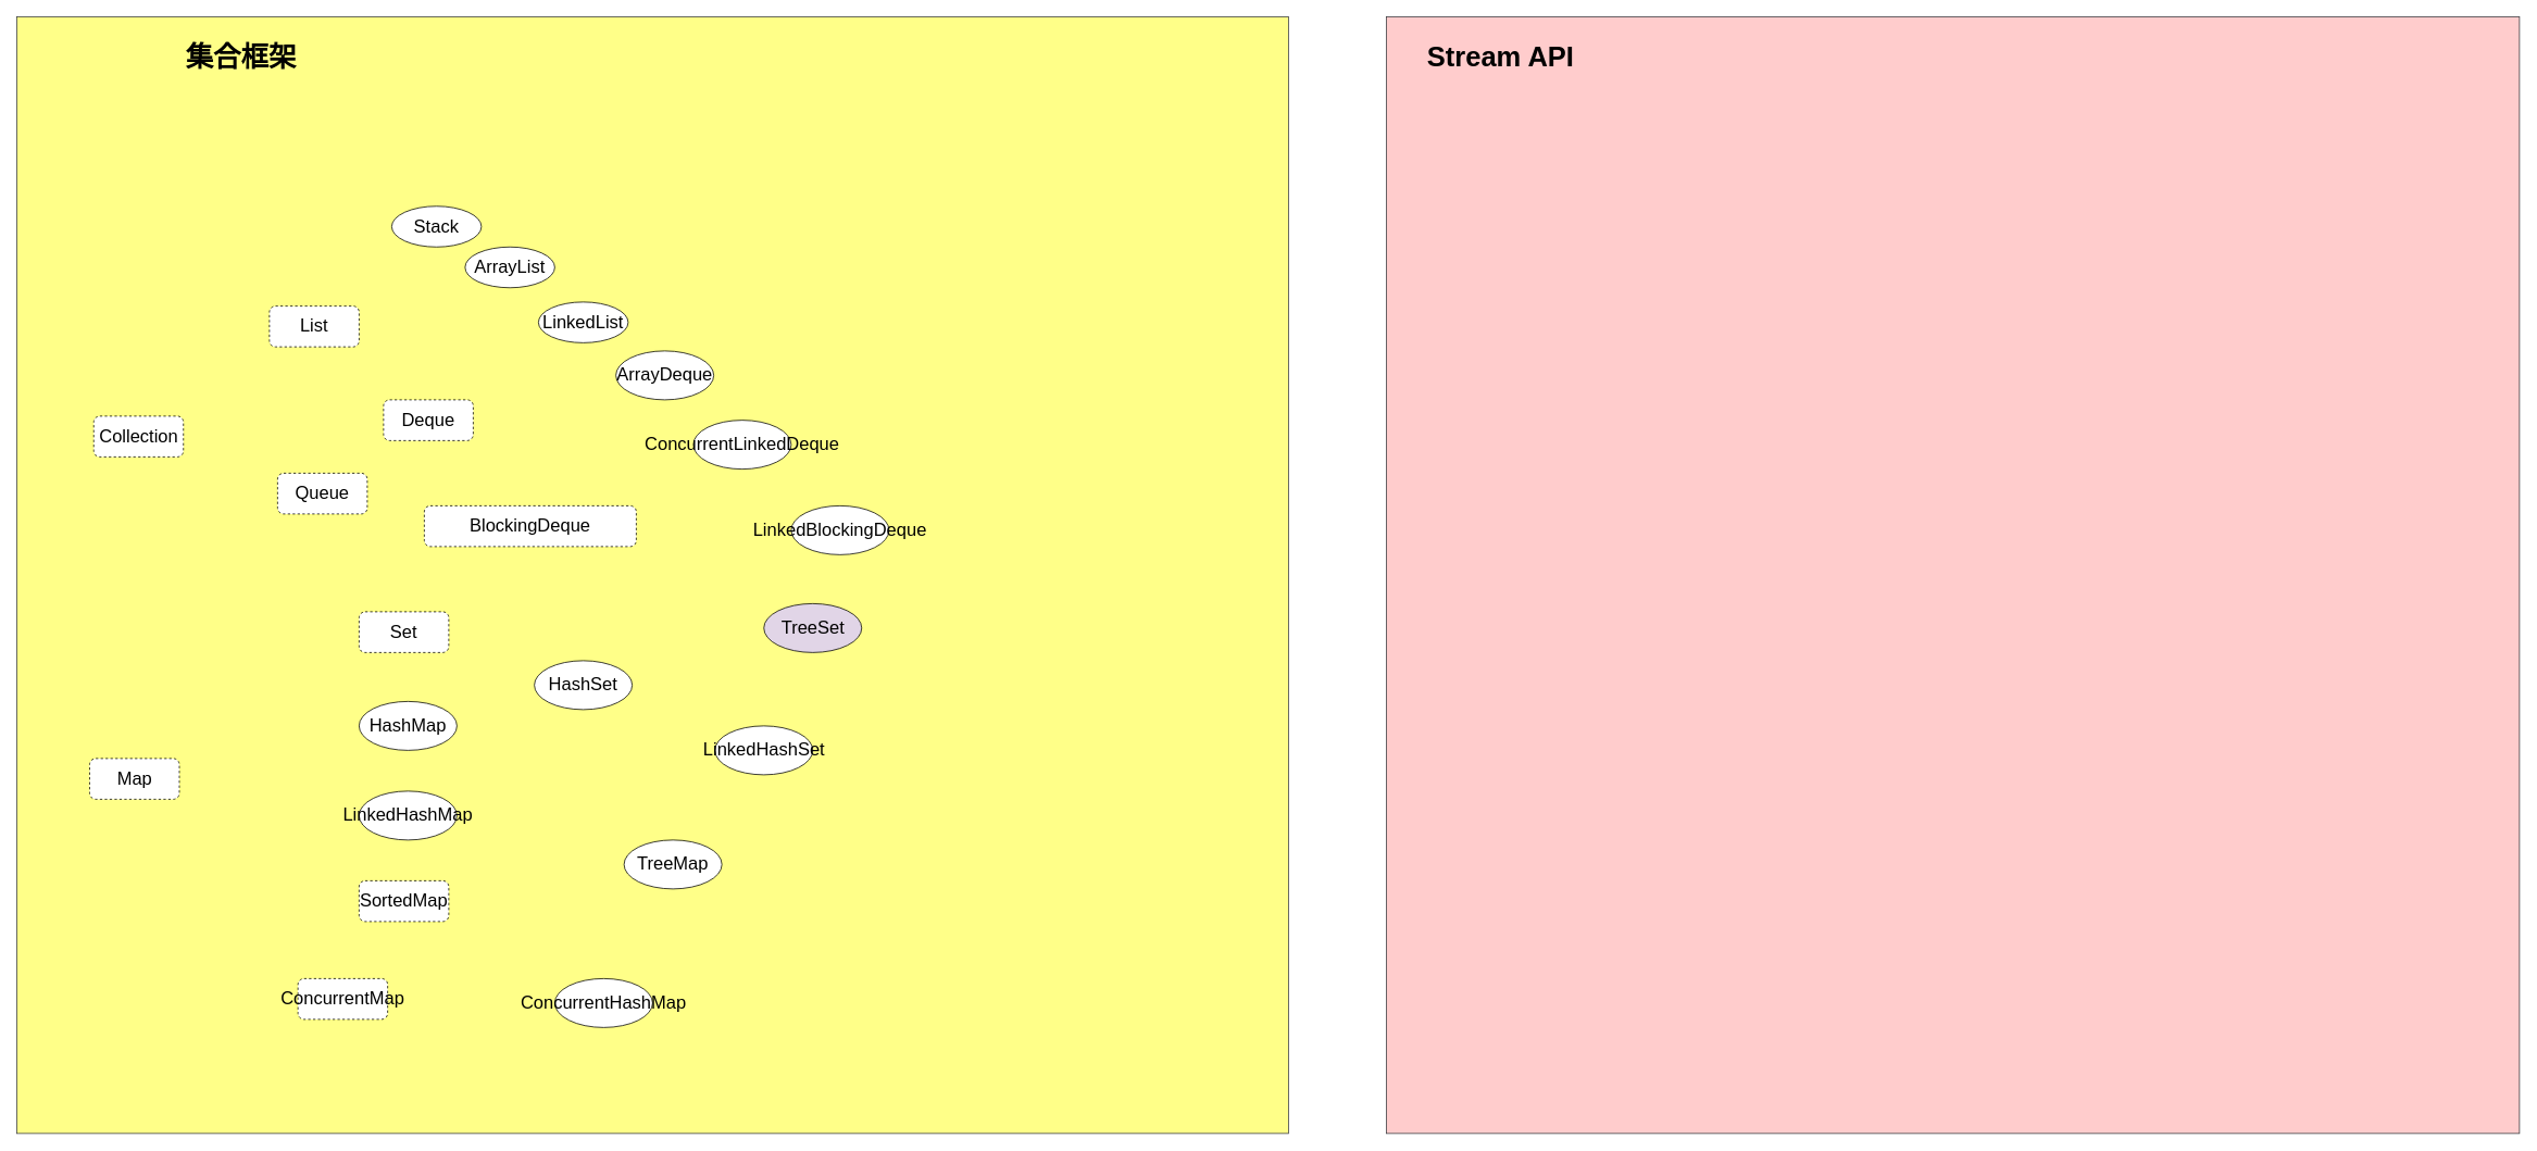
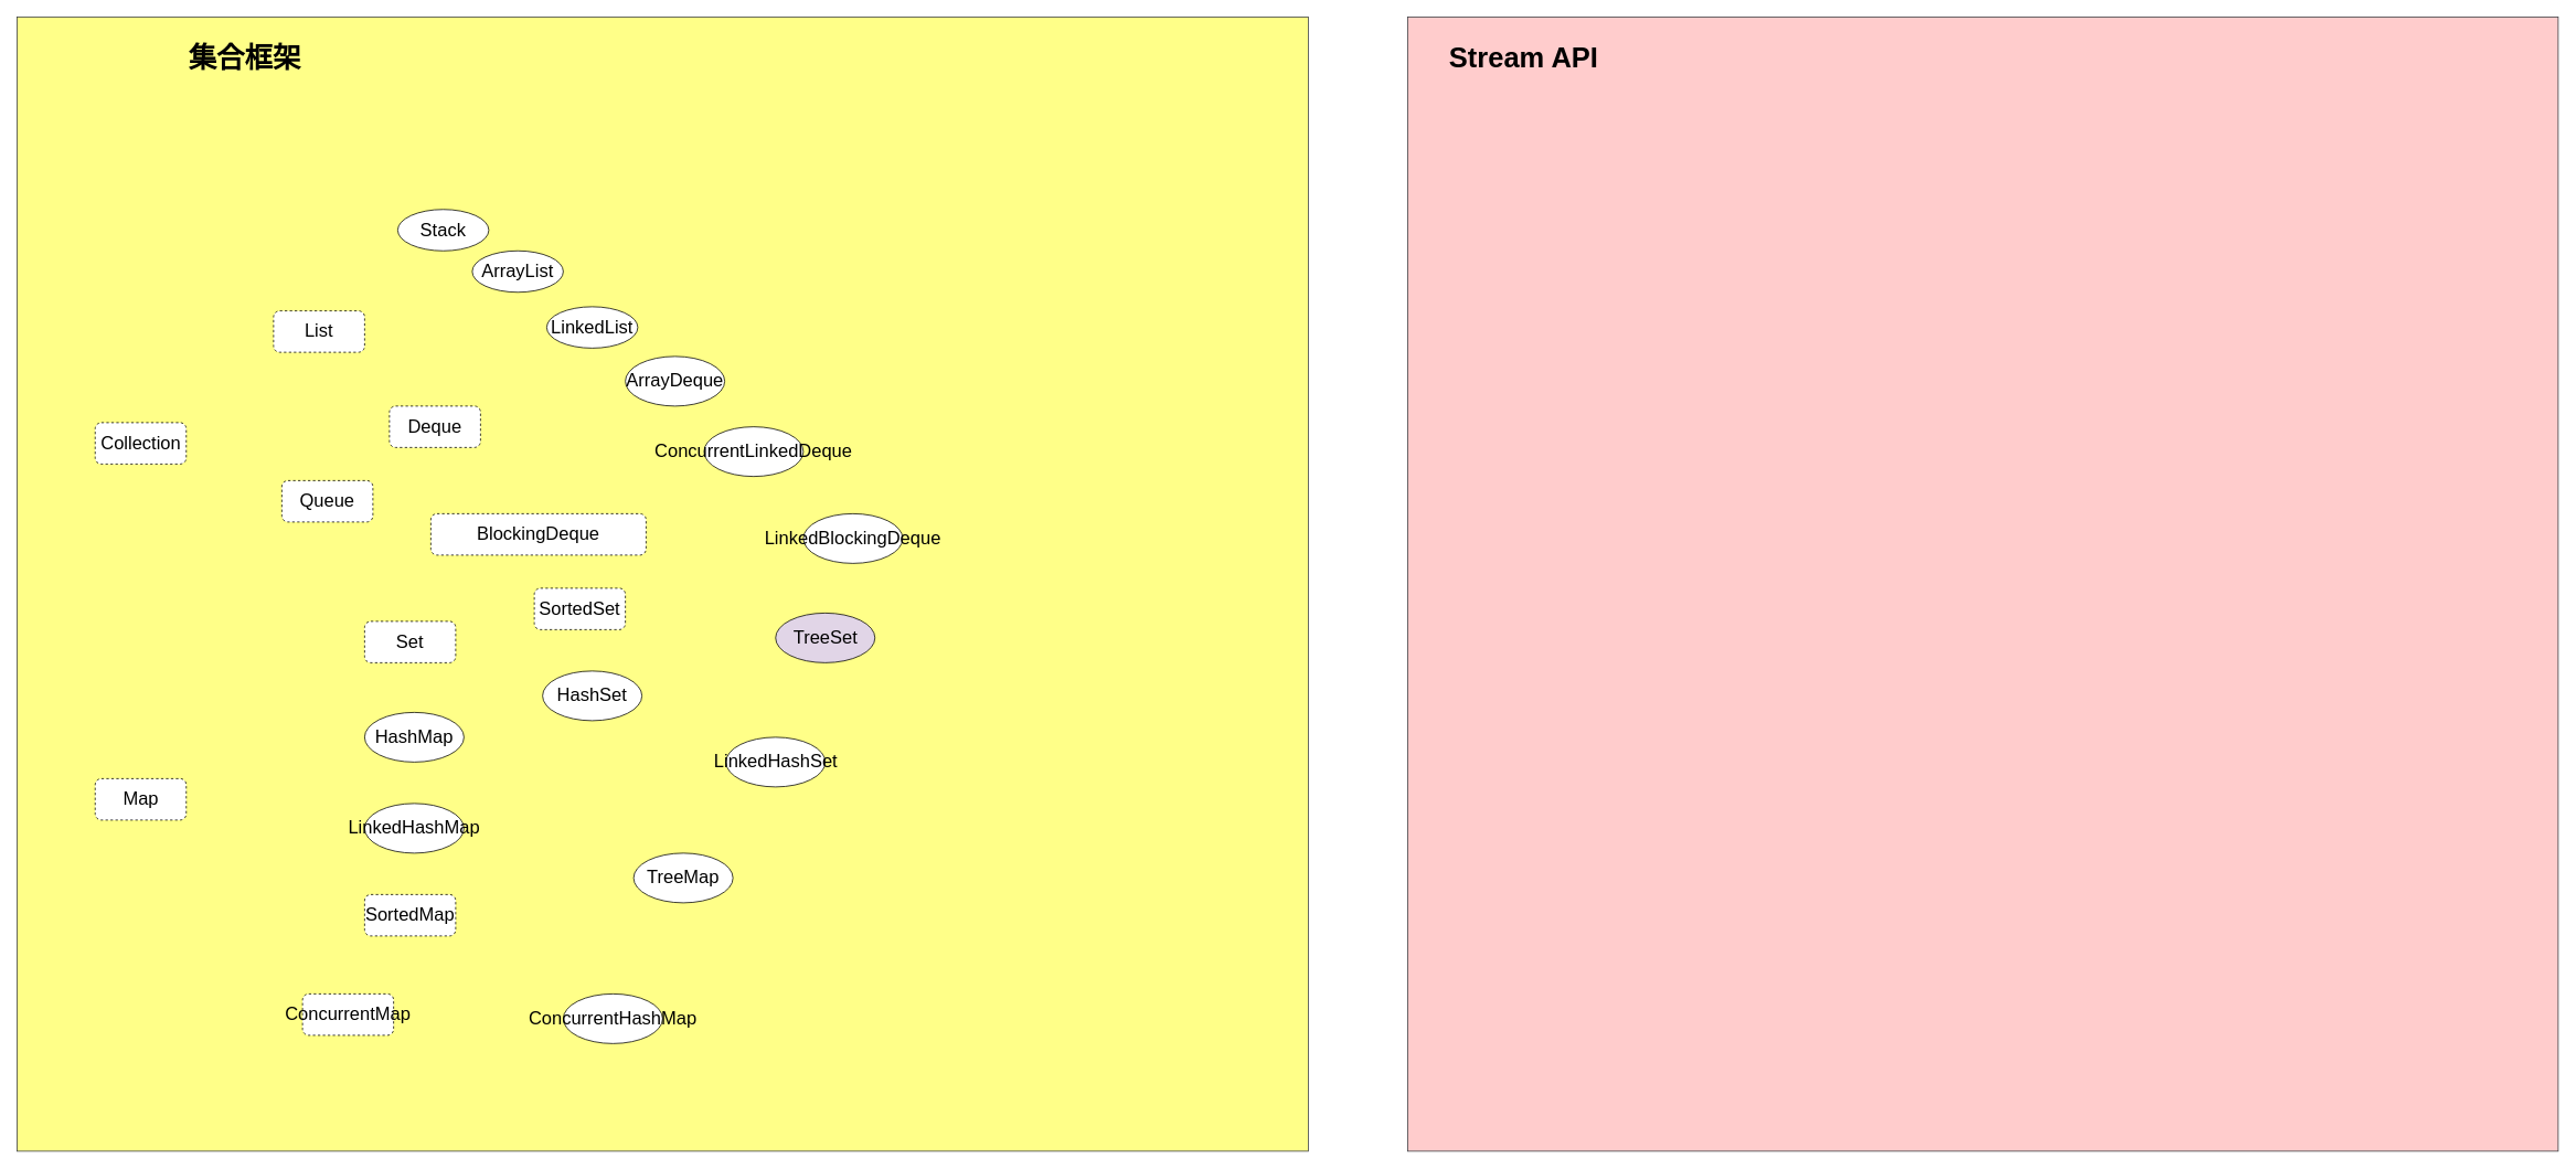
  <mxCell id="0" />
  <mxCell id="1" parent="0" />
  <mxCell id="2" value="" style="rounded=0;whiteSpace=wrap;html=1;fontSize=22;fillColor=#ffff88;strokeColor=#36393d;" vertex="1" parent="1"><mxGeometry x="20" y="20" width="1560" height="1370" as="geometry" /></mxCell>
  <mxCell id="3" value="Collection" style="rounded=1;whiteSpace=wrap;html=1;strokeWidth=1;fontSize=22;fontColor=#000000;shadow=0;dashed=1;" vertex="1" parent="1"><mxGeometry x="114.5" y="510" width="110" height="50" as="geometry" /></mxCell>
  <mxCell id="4" value="List" style="rounded=1;whiteSpace=wrap;html=1;strokeWidth=1;fontSize=22;fontColor=#000000;dashed=1;" vertex="1" parent="1"><mxGeometry x="330" y="375" width="110" height="50" as="geometry" /></mxCell>
  <mxCell id="5" value="Queue" style="rounded=1;whiteSpace=wrap;html=1;strokeWidth=1;fontSize=22;fontColor=#000000;dashed=1;" vertex="1" parent="1"><mxGeometry x="340" y="580" width="110" height="50" as="geometry" /></mxCell>
  <mxCell id="6" value="Set" style="rounded=1;whiteSpace=wrap;html=1;strokeWidth=1;fontSize=22;fontColor=#000000;dashed=1;" vertex="1" parent="1"><mxGeometry x="440" y="750" width="110" height="50" as="geometry" /></mxCell>
- <mxCell id="7" value="Map" style="rounded=1;whiteSpace=wrap;html=1;strokeWidth=1;fontSize=22;fontColor=#000000;dashed=1;" vertex="1" parent="1"><mxGeometry x="109.5" y="930" width="110" height="50" as="geometry" /></mxCell>
+ <mxCell id="7" value="Map" style="rounded=1;whiteSpace=wrap;html=1;strokeWidth=1;fontSize=22;fontColor=#000000;dashed=1;" vertex="1" parent="1"><mxGeometry x="114.5" y="940" width="110" height="50" as="geometry" /></mxCell>
  <mxCell id="8" value="BlockingDeque" style="rounded=1;whiteSpace=wrap;html=1;strokeWidth=1;fontSize=22;fontColor=#000000;dashed=1;" vertex="1" parent="1"><mxGeometry x="520" y="620" width="260" height="50" as="geometry" /></mxCell>
  <mxCell id="9" value="Stack" style="ellipse;whiteSpace=wrap;html=1;rounded=1;shadow=0;strokeWidth=1;fontSize=22;fontColor=#000000;" vertex="1" parent="1"><mxGeometry x="480" y="252.5" width="110" height="50" as="geometry" /></mxCell>
  <mxCell id="10" value="ArrayList" style="ellipse;whiteSpace=wrap;html=1;rounded=1;shadow=0;strokeWidth=1;fontSize=22;fontColor=#000000;" vertex="1" parent="1"><mxGeometry x="570" y="302.5" width="110" height="50" as="geometry" /></mxCell>
  <mxCell id="11" value="LinkedList" style="ellipse;whiteSpace=wrap;html=1;rounded=1;shadow=0;strokeWidth=1;fontSize=22;fontColor=#000000;" vertex="1" parent="1"><mxGeometry x="660" y="370" width="110" height="50" as="geometry" /></mxCell>
  <mxCell id="12" value="ArrayDeque" style="ellipse;whiteSpace=wrap;html=1;rounded=1;shadow=0;strokeWidth=1;fontSize=22;fontColor=#000000;" vertex="1" parent="1"><mxGeometry x="755" y="430" width="120" height="60" as="geometry" /></mxCell>
  <mxCell id="13" value="ConcurrentLinkedDeque" style="ellipse;whiteSpace=wrap;html=1;rounded=1;shadow=0;strokeWidth=1;fontSize=22;fontColor=#000000;" vertex="1" parent="1"><mxGeometry x="850" y="515" width="120" height="60" as="geometry" /></mxCell>
  <mxCell id="14" value="LinkedBlockingDeque" style="ellipse;whiteSpace=wrap;html=1;rounded=1;shadow=0;strokeWidth=1;fontSize=22;fontColor=#000000;" vertex="1" parent="1"><mxGeometry x="970" y="620" width="120" height="60" as="geometry" /></mxCell>
+ <mxCell id="15" value="SortedSet" style="rounded=1;whiteSpace=wrap;html=1;strokeWidth=1;fontSize=22;fontColor=#000000;dashed=1;" vertex="1" parent="1"><mxGeometry x="645" y="710" width="110" height="50" as="geometry" /></mxCell>
  <mxCell id="16" value="TreeSet" style="ellipse;whiteSpace=wrap;html=1;rounded=1;shadow=0;strokeWidth=1;fontSize=22;fontColor=#000000;fillColor=#e1d5e7;" vertex="1" parent="1"><mxGeometry x="936.5" y="740" width="120" height="60" as="geometry" /></mxCell>
  <mxCell id="17" value="HashSet" style="ellipse;whiteSpace=wrap;html=1;rounded=1;shadow=0;strokeWidth=1;fontSize=22;fontColor=#000000;" vertex="1" parent="1"><mxGeometry x="655" y="810" width="120" height="60" as="geometry" /></mxCell>
  <mxCell id="18" value="LinkedHashSet" style="ellipse;whiteSpace=wrap;html=1;rounded=1;shadow=0;strokeWidth=1;fontSize=22;fontColor=#000000;" vertex="1" parent="1"><mxGeometry x="876.5" y="890" width="120" height="60" as="geometry" /></mxCell>
  <mxCell id="19" value="ConcurrentMap" style="rounded=1;whiteSpace=wrap;html=1;strokeWidth=1;fontSize=22;fontColor=#000000;dashed=1;" vertex="1" parent="1"><mxGeometry x="365" y="1200" width="110" height="50" as="geometry" /></mxCell>
  <mxCell id="20" value="SortedMap" style="rounded=1;whiteSpace=wrap;html=1;strokeWidth=1;fontSize=22;fontColor=#000000;dashed=1;" vertex="1" parent="1"><mxGeometry x="440" y="1080" width="110" height="50" as="geometry" /></mxCell>
  <mxCell id="21" value="ConcurrentHashMap" style="ellipse;whiteSpace=wrap;html=1;rounded=1;shadow=0;strokeWidth=1;fontSize=22;fontColor=#000000;" vertex="1" parent="1"><mxGeometry x="680" y="1200" width="120" height="60" as="geometry" /></mxCell>
  <mxCell id="22" value="Deque" style="rounded=1;whiteSpace=wrap;html=1;strokeWidth=1;fontSize=22;fontColor=#000000;dashed=1;" vertex="1" parent="1"><mxGeometry x="470" y="490" width="110" height="50" as="geometry" /></mxCell>
  <mxCell id="23" value="TreeMap" style="ellipse;whiteSpace=wrap;html=1;rounded=1;shadow=0;strokeWidth=1;fontSize=22;fontColor=#000000;" vertex="1" parent="1"><mxGeometry x="765" y="1030" width="120" height="60" as="geometry" /></mxCell>
  <mxCell id="24" value="&lt;span style=&quot;font-size: 34px&quot;&gt;&lt;b&gt;集合框架&lt;/b&gt;&lt;/span&gt;" style="text;html=1;resizable=0;autosize=1;align=center;verticalAlign=middle;points=[];fillColor=none;strokeColor=none;rounded=0;shadow=0;dashed=1;fontSize=22;fontColor=#000000;" vertex="1" parent="1"><mxGeometry x="220" y="48.824" width="150" height="40" as="geometry" /></mxCell>
  <mxCell id="25" value="" style="rounded=0;whiteSpace=wrap;html=1;fontSize=22;fillColor=#ffcccc;strokeColor=#36393d;" vertex="1" parent="1"><mxGeometry x="1700" y="20" width="1390" height="1370" as="geometry" /></mxCell>
  <mxCell id="26" value="&lt;span style=&quot;font-size: 34px&quot;&gt;&lt;b&gt;Stream API&lt;/b&gt;&lt;/span&gt;" style="text;html=1;resizable=0;autosize=1;align=center;verticalAlign=middle;points=[];fillColor=none;strokeColor=none;rounded=0;shadow=0;dashed=1;fontSize=22;fontColor=#000000;" vertex="1" parent="1"><mxGeometry x="1740" y="48.824" width="200" height="40" as="geometry" /></mxCell>
  <mxCell id="27" value="HashMap" style="ellipse;whiteSpace=wrap;html=1;rounded=1;shadow=0;strokeWidth=1;fontSize=22;fontColor=#000000;" vertex="1" parent="1"><mxGeometry x="440" y="860" width="120" height="60" as="geometry" /></mxCell>
  <mxCell id="28" value="LinkedHashMap" style="ellipse;whiteSpace=wrap;html=1;rounded=1;shadow=0;strokeWidth=1;fontSize=22;fontColor=#000000;" vertex="1" parent="1"><mxGeometry x="440" y="970" width="120" height="60" as="geometry" /></mxCell>
